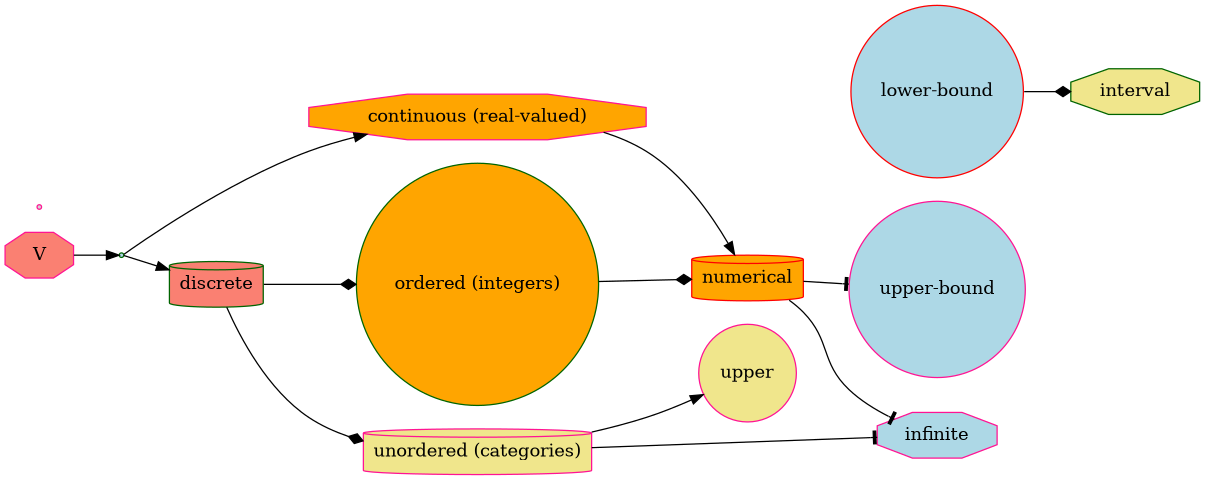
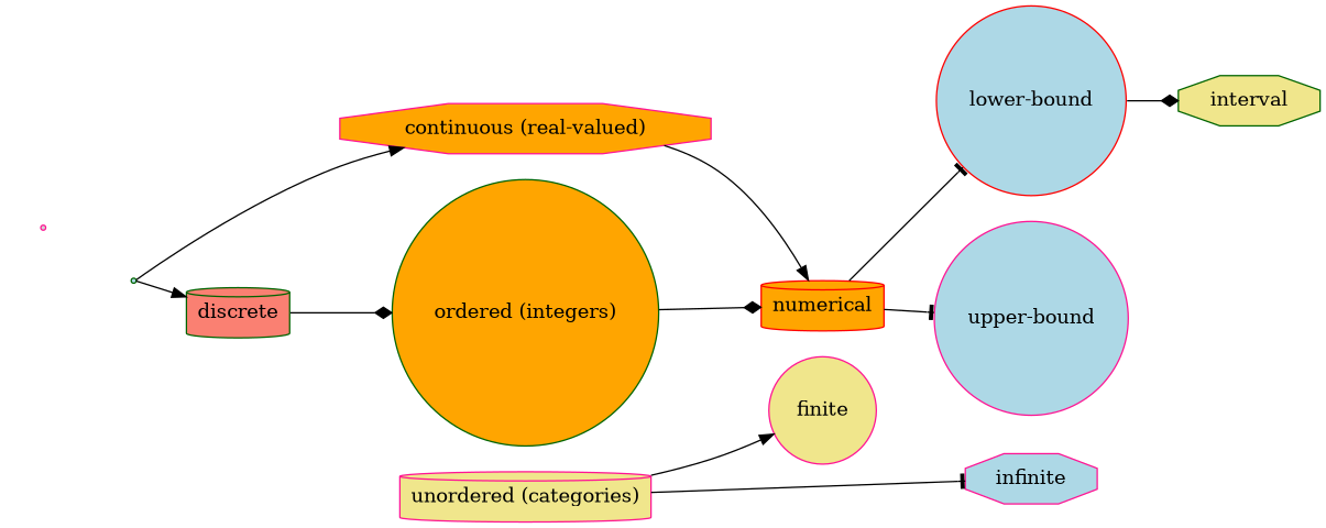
  digraph {
    rankdir=LR
    node [color=deeppink fillcolor=lightblue shape=octagon style=filled]
    edge [arrowhead=normal]
    n1 [fillcolor=orange label="continuous (real-valued)"]
    n2 [color=darkgreen fillcolor=orange label="ordered (integers)" shape=circle]
    n3 [fillcolor=khaki label="unordered (categories)" shape=cylinder]
    numerical [color=red fillcolor=orange shape=cylinder]
-   finite [fillcolor=khaki shape=circle label=upper]
+   finite [fillcolor=khaki shape=circle]
    infinite
    dummy1 [color=darkgreen shape=point]
    discrete [color=darkgreen fillcolor=salmon shape=cylinder]
    dummy2 [fillcolor=lightgrey shape=point]
    "lower-bound" [color=red shape=circle]
    "upper-bound" [shape=circle]
-   V [fillcolor=salmon]
    interval [color=darkgreen fillcolor=khaki]
    subgraph sub_1 {
      rank=same
      n1
      n2
      n3
    }
    n1 -> numerical
    n2 -> numerical [arrowhead=diamond]
    n3 -> finite
    n3 -> infinite [arrowhead=tee]
-   numerical -> infinite [arrowhead=tee]
+   numerical -> "lower-bound" [arrowhead=tee]
    numerical -> "upper-bound" [arrowhead=tee]
    dummy1 -> n1
    dummy1 -> discrete
    discrete -> n2 [arrowhead=diamond]
-   discrete -> n3 [arrowhead=diamond]
    "lower-bound" -> interval [arrowhead=diamond]
-   V -> dummy1
  }
